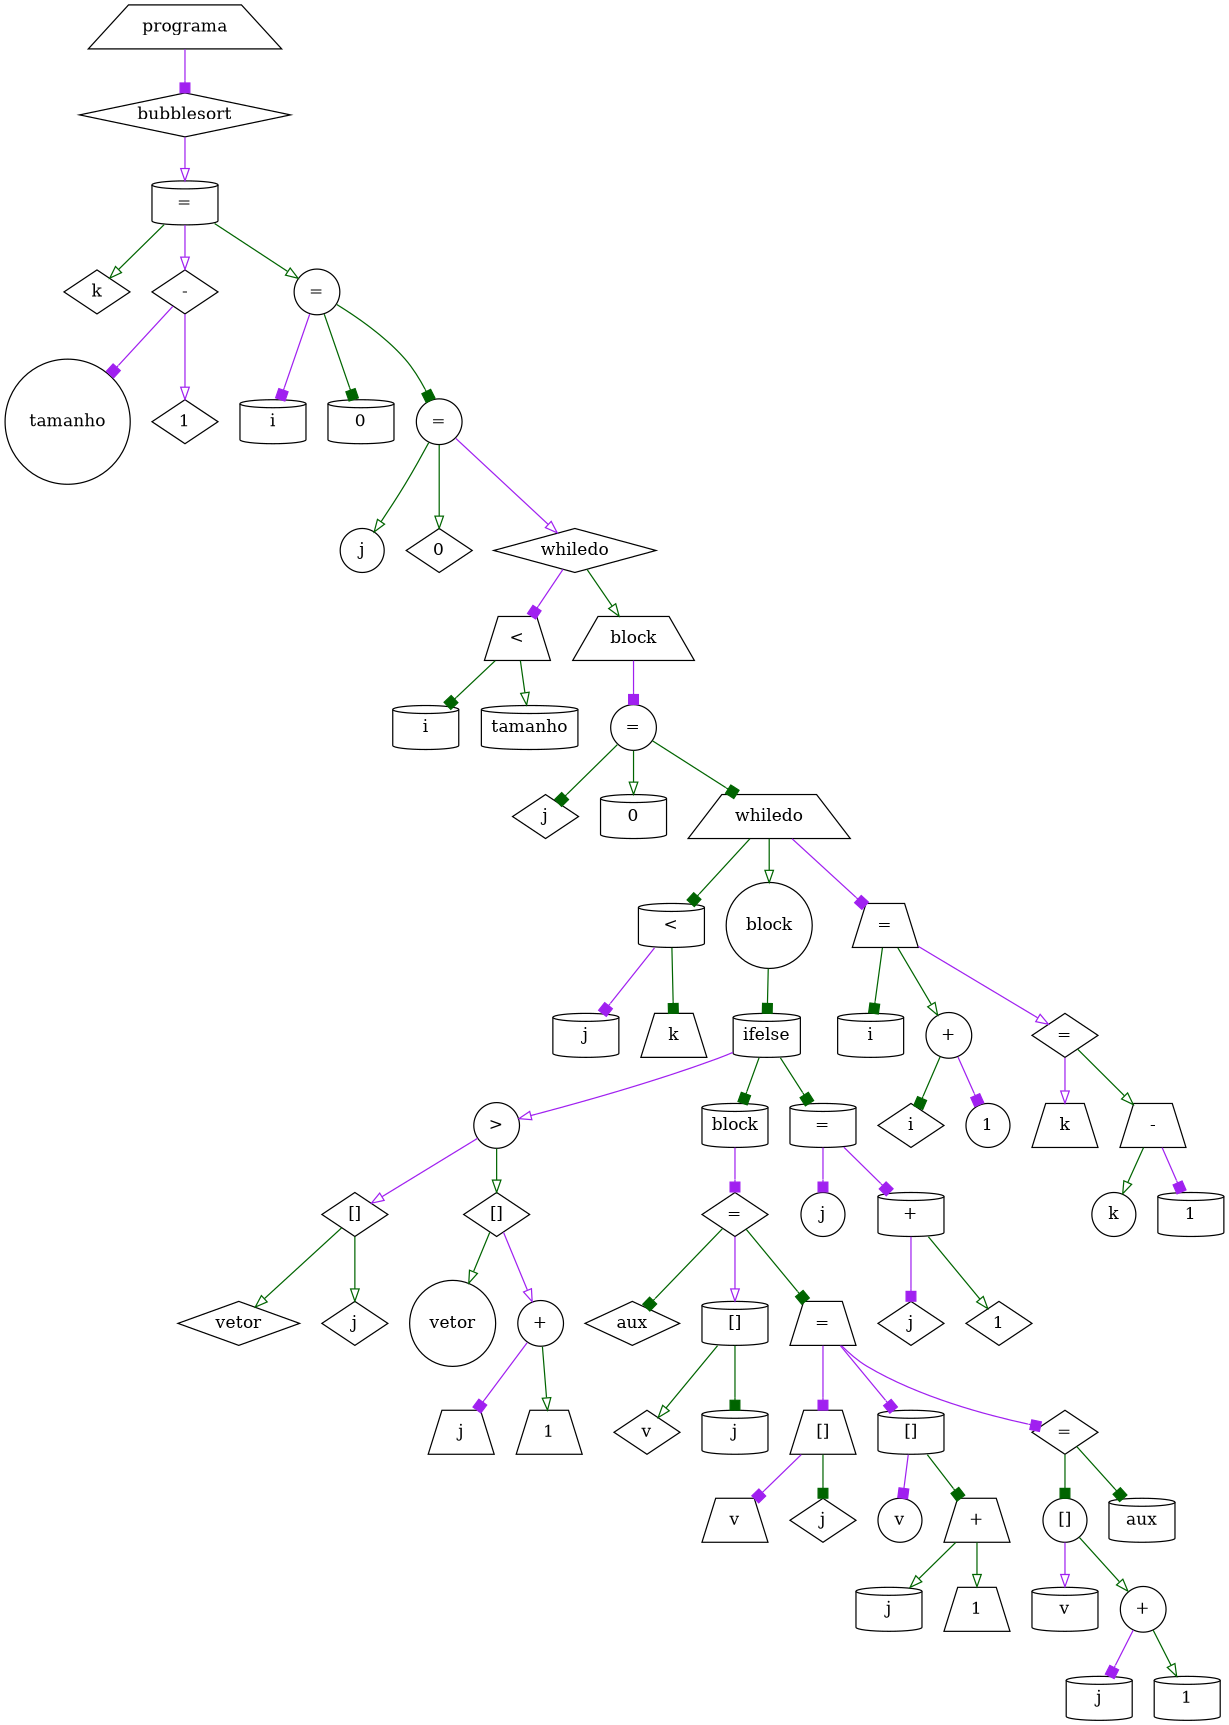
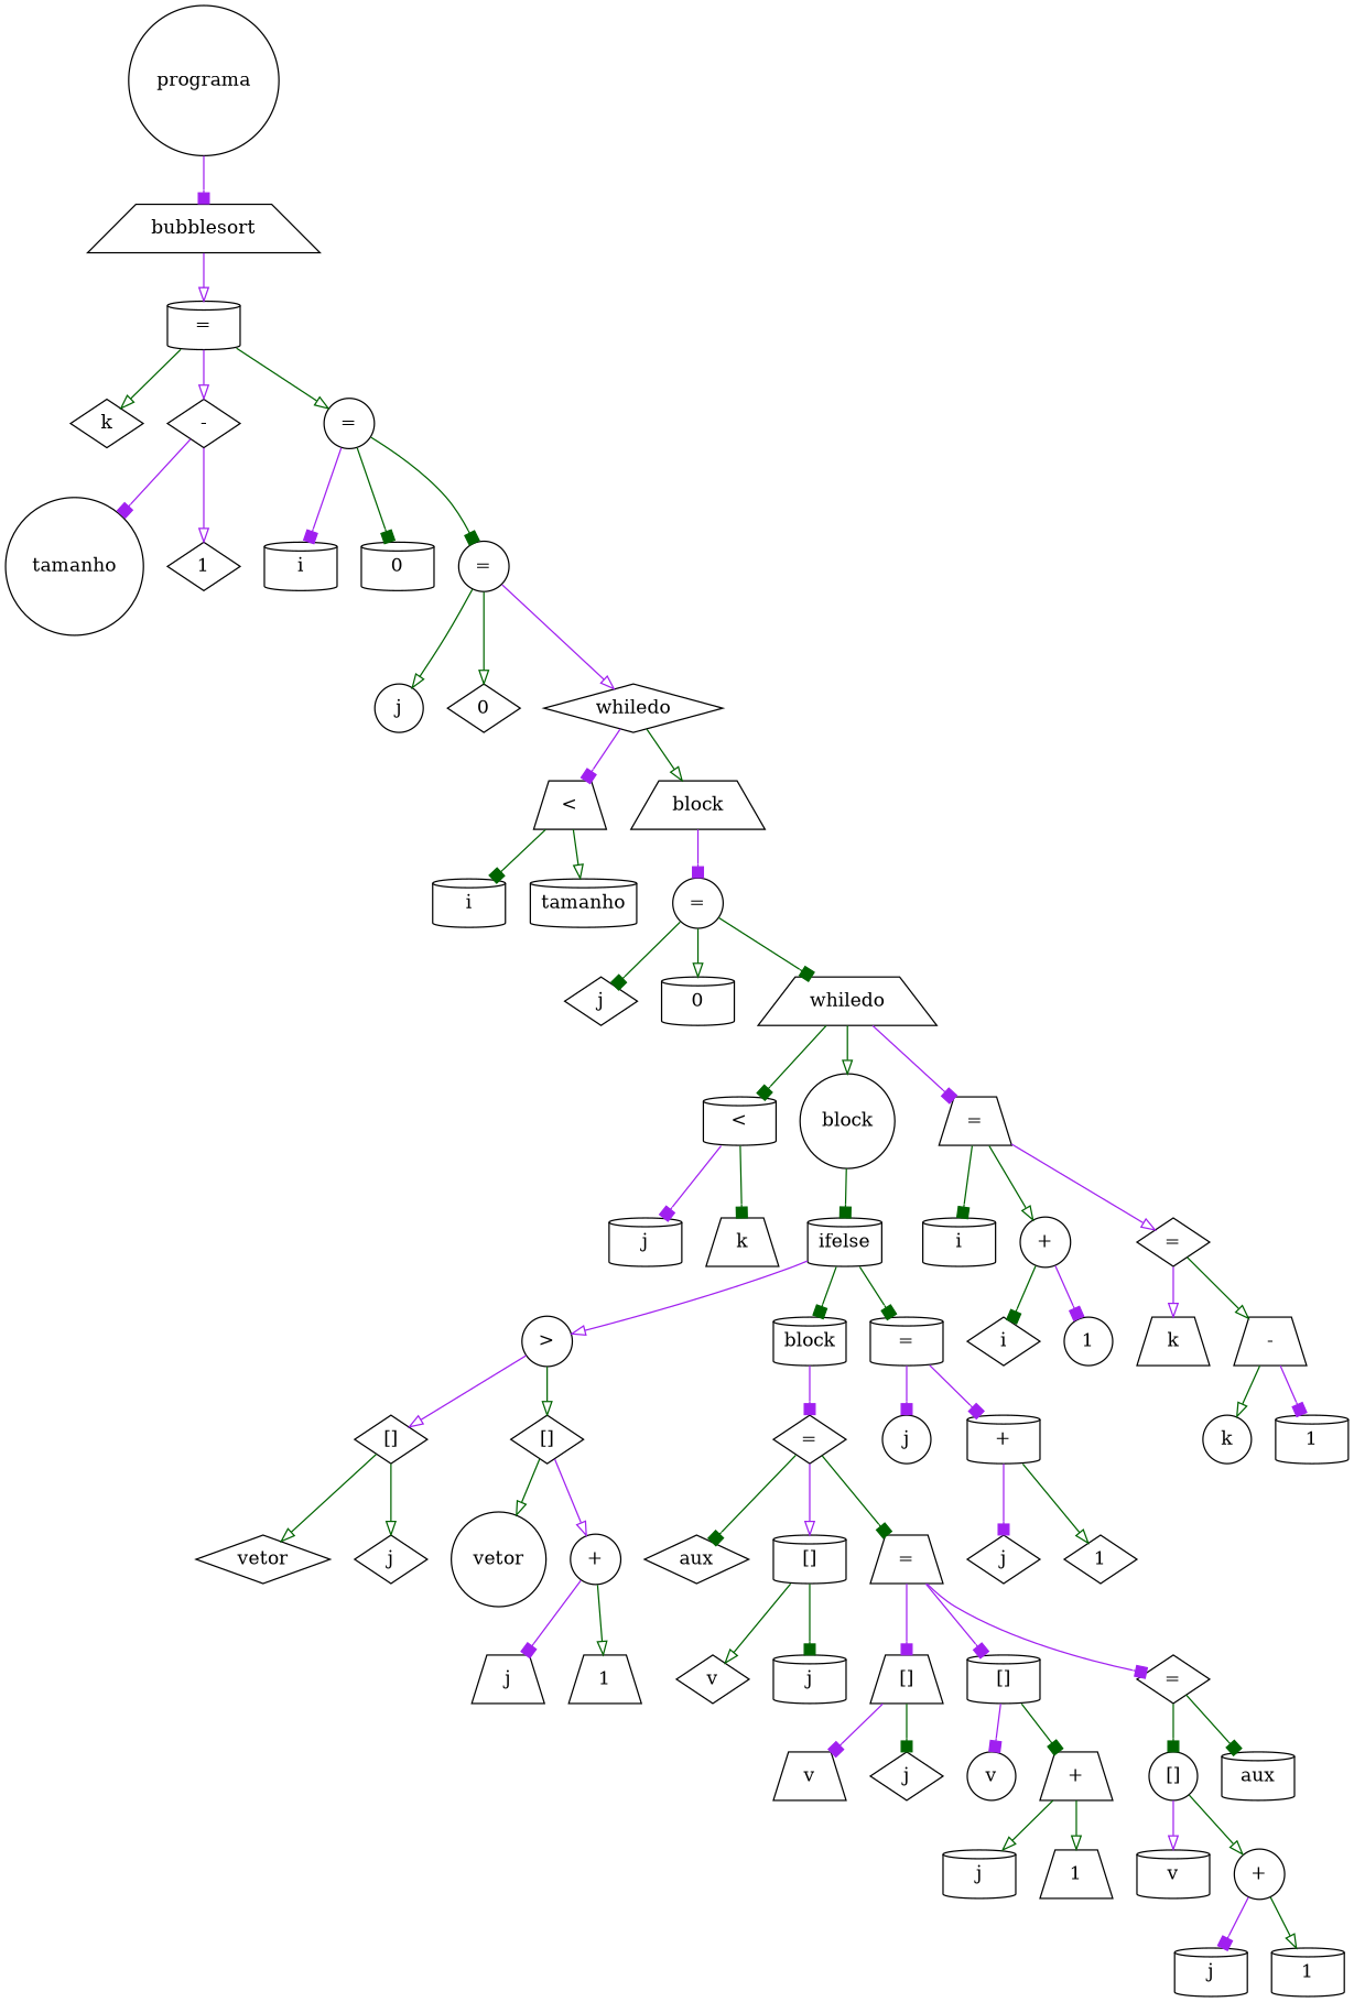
  digraph {
    fontname="DejaVu Serif"
    node [fontname="DejaVu Serif" shape=cylinder]
    edge [arrowhead=box color=darkgreen fontname="DejaVu Serif"]
    n1 [label=k shape=diamond]
    n2 [label=tamanho shape=circle]
    n3 [label=1 shape=diamond]
    n4 [label="-" shape=diamond]
    n5 [label="="]
    n6 [label="=" shape=circle]
    n7 [label=i]
    n8 [label=0]
    n9 [label="=" shape=circle]
    n10 [label=j shape=circle]
    n11 [label=0 shape=diamond]
    n12 [label=whiledo shape=diamond]
    n13 [label="<" shape=trapezium]
    n14 [label=block shape=trapezium]
    n15 [label=i]
    n16 [label=tamanho]
    n17 [label=j shape=diamond]
    n18 [label=0]
    n19 [label="=" shape=circle]
    n20 [label=whiledo shape=trapezium]
    n21 [label="<"]
    n22 [label=block shape=circle]
    n23 [label="=" shape=trapezium]
    n24 [label=j]
    n25 [label=k shape=trapezium]
    n26 [label=vetor shape=diamond]
    n27 [label=j shape=diamond]
    n28 [label="[]" shape=diamond]
    n29 [label=vetor shape=circle]
    n30 [label=j shape=trapezium]
    n31 [label=1 shape=trapezium]
    n32 [label="+" shape=circle]
    n33 [label="[]" shape=diamond]
    n34 [label=">" shape=circle]
    n35 [label=aux shape=diamond]
    n36 [label=v shape=diamond]
    n37 [label=j]
    n38 [label="[]"]
    n39 [label="=" shape=diamond]
    n40 [label="=" shape=trapezium]
    n41 [label="[]" shape=trapezium]
    n42 [label="[]"]
    n43 [label="=" shape=diamond]
    n44 [label=v shape=trapezium]
    n45 [label=j shape=diamond]
    n46 [label=v shape=circle]
    n47 [label=j]
    n48 [label=1 shape=trapezium]
    n49 [label="+" shape=trapezium]
    n50 [label="[]" shape=circle]
    n51 [label=aux]
    n52 [label=v]
    n53 [label=j]
    n54 [label=1]
    n55 [label="+" shape=circle]
    n56 [label=block]
    n57 [label=ifelse]
    n58 [label="="]
    n59 [label=j shape=circle]
    n60 [label="+"]
    n61 [label=j shape=diamond]
    n62 [label=1 shape=diamond]
    n63 [label=i]
    n64 [label="+" shape=circle]
    n65 [label="=" shape=diamond]
    n66 [label=i shape=diamond]
    n67 [label=1 shape=circle]
    n68 [label=k shape=trapezium]
    n69 [label="-" shape=trapezium]
    n70 [label=k shape=circle]
    n71 [label=1]
-   n72 [label=bubblesort shape=diamond]
-   n73 [label=programa shape=trapezium]
+   n72 [label=bubblesort shape=trapezium]
+   n73 [label=programa shape=circle]
    n4 -> n2 [color=purple]
    n4 -> n3 [arrowhead=onormal color=purple]
    n5 -> n1 [arrowhead=onormal]
    n5 -> n4 [arrowhead=onormal color=purple]
    n5 -> n6 [arrowhead=onormal]
    n6 -> n7 [color=purple]
    n6 -> n8
    n6 -> n9
    n9 -> n10 [arrowhead=onormal]
    n9 -> n11 [arrowhead=onormal]
    n9 -> n12 [arrowhead=onormal color=purple]
    n12 -> n13 [color=purple]
    n12 -> n14 [arrowhead=onormal]
    n13 -> n15
    n13 -> n16 [arrowhead=onormal]
    n14 -> n19 [color=purple]
    n19 -> n17
    n19 -> n18 [arrowhead=onormal]
    n19 -> n20
    n20 -> n21
    n20 -> n22 [arrowhead=onormal]
    n20 -> n23 [color=purple]
    n21 -> n24 [color=purple]
    n21 -> n25
    n22 -> n57
    n23 -> n63
    n23 -> n64 [arrowhead=onormal]
    n23 -> n65 [arrowhead=onormal color=purple]
    n28 -> n26 [arrowhead=onormal]
    n28 -> n27 [arrowhead=onormal]
    n32 -> n30 [color=purple]
    n32 -> n31 [arrowhead=onormal]
    n33 -> n29 [arrowhead=onormal]
    n33 -> n32 [arrowhead=onormal color=purple]
    n34 -> n28 [arrowhead=onormal color=purple]
    n34 -> n33 [arrowhead=onormal]
    n38 -> n36 [arrowhead=onormal]
    n38 -> n37
    n39 -> n35
    n39 -> n38 [arrowhead=onormal color=purple]
    n39 -> n40
    n40 -> n41 [color=purple]
    n40 -> n42 [color=purple]
    n40 -> n43 [color=purple]
    n41 -> n44 [color=purple]
    n41 -> n45
    n42 -> n46 [color=purple]
    n42 -> n49
    n43 -> n50
    n43 -> n51
    n49 -> n47 [arrowhead=onormal]
    n49 -> n48 [arrowhead=onormal]
    n50 -> n52 [arrowhead=onormal color=purple]
    n50 -> n55 [arrowhead=onormal]
    n55 -> n53 [color=purple]
    n55 -> n54 [arrowhead=onormal]
    n56 -> n39 [color=purple]
    n57 -> n34 [arrowhead=onormal color=purple]
    n57 -> n56
    n57 -> n58
    n58 -> n59 [color=purple]
    n58 -> n60 [color=purple]
    n60 -> n61 [color=purple]
    n60 -> n62 [arrowhead=onormal]
    n64 -> n66
    n64 -> n67 [color=purple]
    n65 -> n68 [arrowhead=onormal color=purple]
    n65 -> n69 [arrowhead=onormal]
    n69 -> n70 [arrowhead=onormal]
    n69 -> n71 [color=purple]
    n72 -> n5 [arrowhead=onormal color=purple]
    n73 -> n72 [color=purple]
  }
